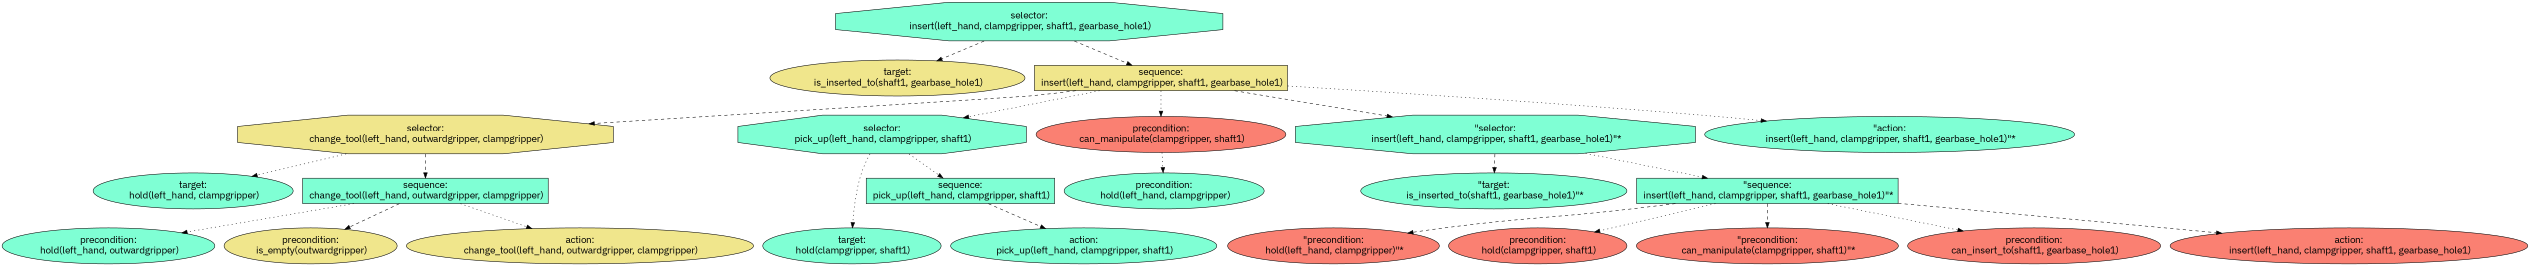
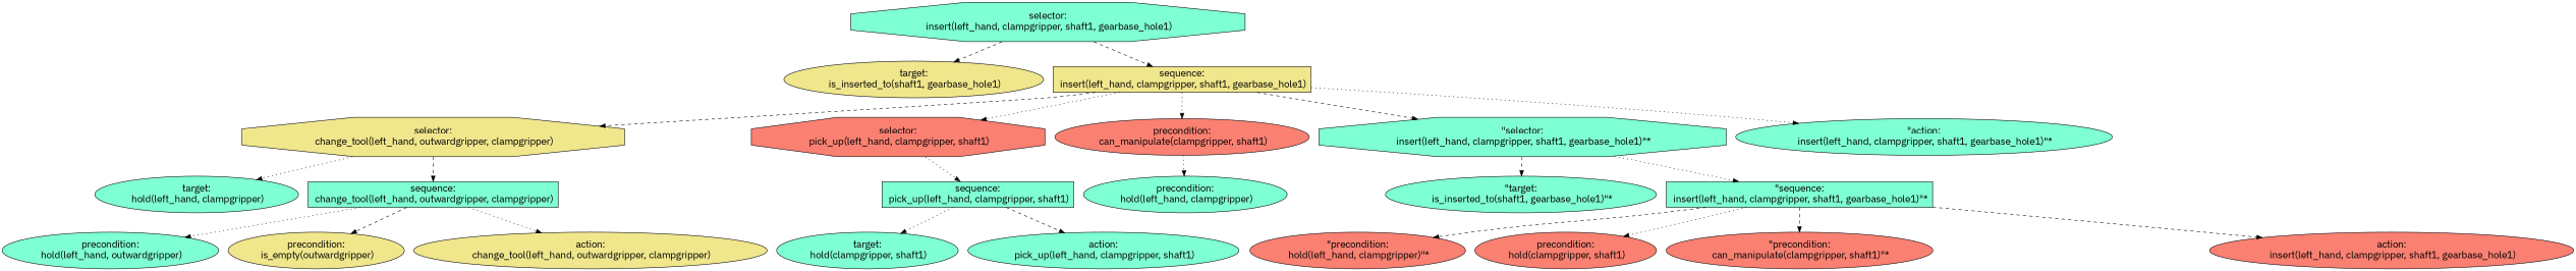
  digraph {
    fontname="IBM Plex Sans"
    ordering=out
    node [fillcolor=aquamarine fontcolor=black fontname="IBM Plex Sans" fontsize=18 shape=ellipse style=filled]
    edge [fontname="IBM Plex Sans" style=dotted]
    n1 [label="selector:\n insert(left_hand, clampgripper, shaft1, gearbase_hole1)" shape=octagon]
    n2 [fillcolor=khaki label="target:\n is_inserted_to(shaft1, gearbase_hole1)"]
    n3 [fillcolor=khaki label="sequence:\n insert(left_hand, clampgripper, shaft1, gearbase_hole1)" shape=box]
    n4 [fillcolor=khaki label="selector:\n change_tool(left_hand, outwardgripper, clampgripper)" shape=octagon]
-   n5 [label="selector:\n pick_up(left_hand, clampgripper, shaft1)" shape=octagon]
+   n5 [fillcolor=salmon label="selector:\n pick_up(left_hand, clampgripper, shaft1)" shape=octagon]
    n6 [fillcolor=salmon label="precondition:\n can_manipulate(clampgripper, shaft1)"]
    n7 [label="\"selector:\n insert(left_hand, clampgripper, shaft1, gearbase_hole1)\"*" shape=octagon]
    n8 [label="\"action:\n insert(left_hand, clampgripper, shaft1, gearbase_hole1)\"*"]
    n9 [label="target:\n hold(left_hand, clampgripper)"]
    n10 [label="sequence:\n change_tool(left_hand, outwardgripper, clampgripper)" shape=box]
    n11 [label="target:\n hold(clampgripper, shaft1)"]
    n12 [label="sequence:\n pick_up(left_hand, clampgripper, shaft1)" shape=box]
    n13 [label="precondition:\n hold(left_hand, clampgripper)"]
    n14 [label="\"target:\n is_inserted_to(shaft1, gearbase_hole1)\"*"]
    n15 [label="\"sequence:\n insert(left_hand, clampgripper, shaft1, gearbase_hole1)\"*" shape=box]
    n16 [label="precondition:\n hold(left_hand, outwardgripper)"]
    n17 [fillcolor=khaki label="precondition:\n is_empty(outwardgripper)"]
    n18 [fillcolor=khaki label="action:\n change_tool(left_hand, outwardgripper, clampgripper)"]
    n19 [label="action:\n pick_up(left_hand, clampgripper, shaft1)"]
    n20 [fillcolor=salmon label="\"precondition:\n hold(left_hand, clampgripper)\"*"]
    n21 [fillcolor=salmon label="precondition:\n hold(clampgripper, shaft1)"]
    n22 [fillcolor=salmon label="\"precondition:\n can_manipulate(clampgripper, shaft1)\"*"]
-   n23 [fillcolor=salmon label="precondition:\n can_insert_to(shaft1, gearbase_hole1)"]
    n24 [fillcolor=salmon label="action:\n insert(left_hand, clampgripper, shaft1, gearbase_hole1)"]
    n1 -> n2 [style=dashed]
    n1 -> n3 [style=dashed]
    n3 -> n4 [style=dashed]
    n3 -> n5
    n3 -> n6
    n3 -> n7 [style=dashed]
    n3 -> n8
    n4 -> n9
    n4 -> n10 [style=dashed]
-   n5 -> n11
+   n12 -> n11
    n5 -> n12
    n6 -> n13
    n7 -> n14 [style=dashed]
    n7 -> n15
    n10 -> n16
    n10 -> n17 [style=dashed]
    n10 -> n18
    n12 -> n19 [style=dashed]
    n15 -> n20 [style=dashed]
    n15 -> n21
    n15 -> n22 [style=dashed]
-   n15 -> n23
    n15 -> n24 [style=dashed]
  }
